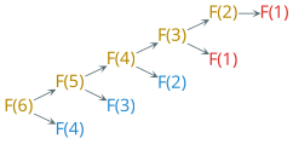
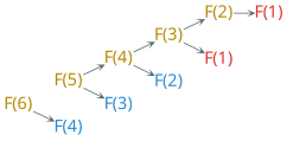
  digraph {
    nodesep=0.4
    rankdir=LR
    ranksep=0.3
    node [color="#586e75" fontcolor="#b58900" fontname=LXGWWenKai fontsize=18 shape=plain]
    edge [arrowhead=vee arrowsize=0.5 color="#586e75" fontcolor="#268bd2" fontname=LXGWWenKai fontsize=16]
    "F(6)"
    "F(5)"
    n3 [fontcolor="#268bd2" label="F(4)"]
    "F(4)"
    n5 [fontcolor="#268bd2" label="F(3)"]
    "F(3)"
    n7 [fontcolor="#268bd2" label="F(2)"]
    "F(2)"
    n9 [fontcolor="#dc322f" label="F(1)"]
    "F(1)" [fontcolor="#dc322f"]
-   "F(6)" -> "F(5)"
    "F(6)" -> n3
    "F(5)" -> "F(4)"
    "F(5)" -> n5
    "F(4)" -> "F(3)"
    "F(4)" -> n7
    "F(3)" -> "F(2)"
    "F(3)" -> n9
    "F(2)" -> "F(1)"
  }
